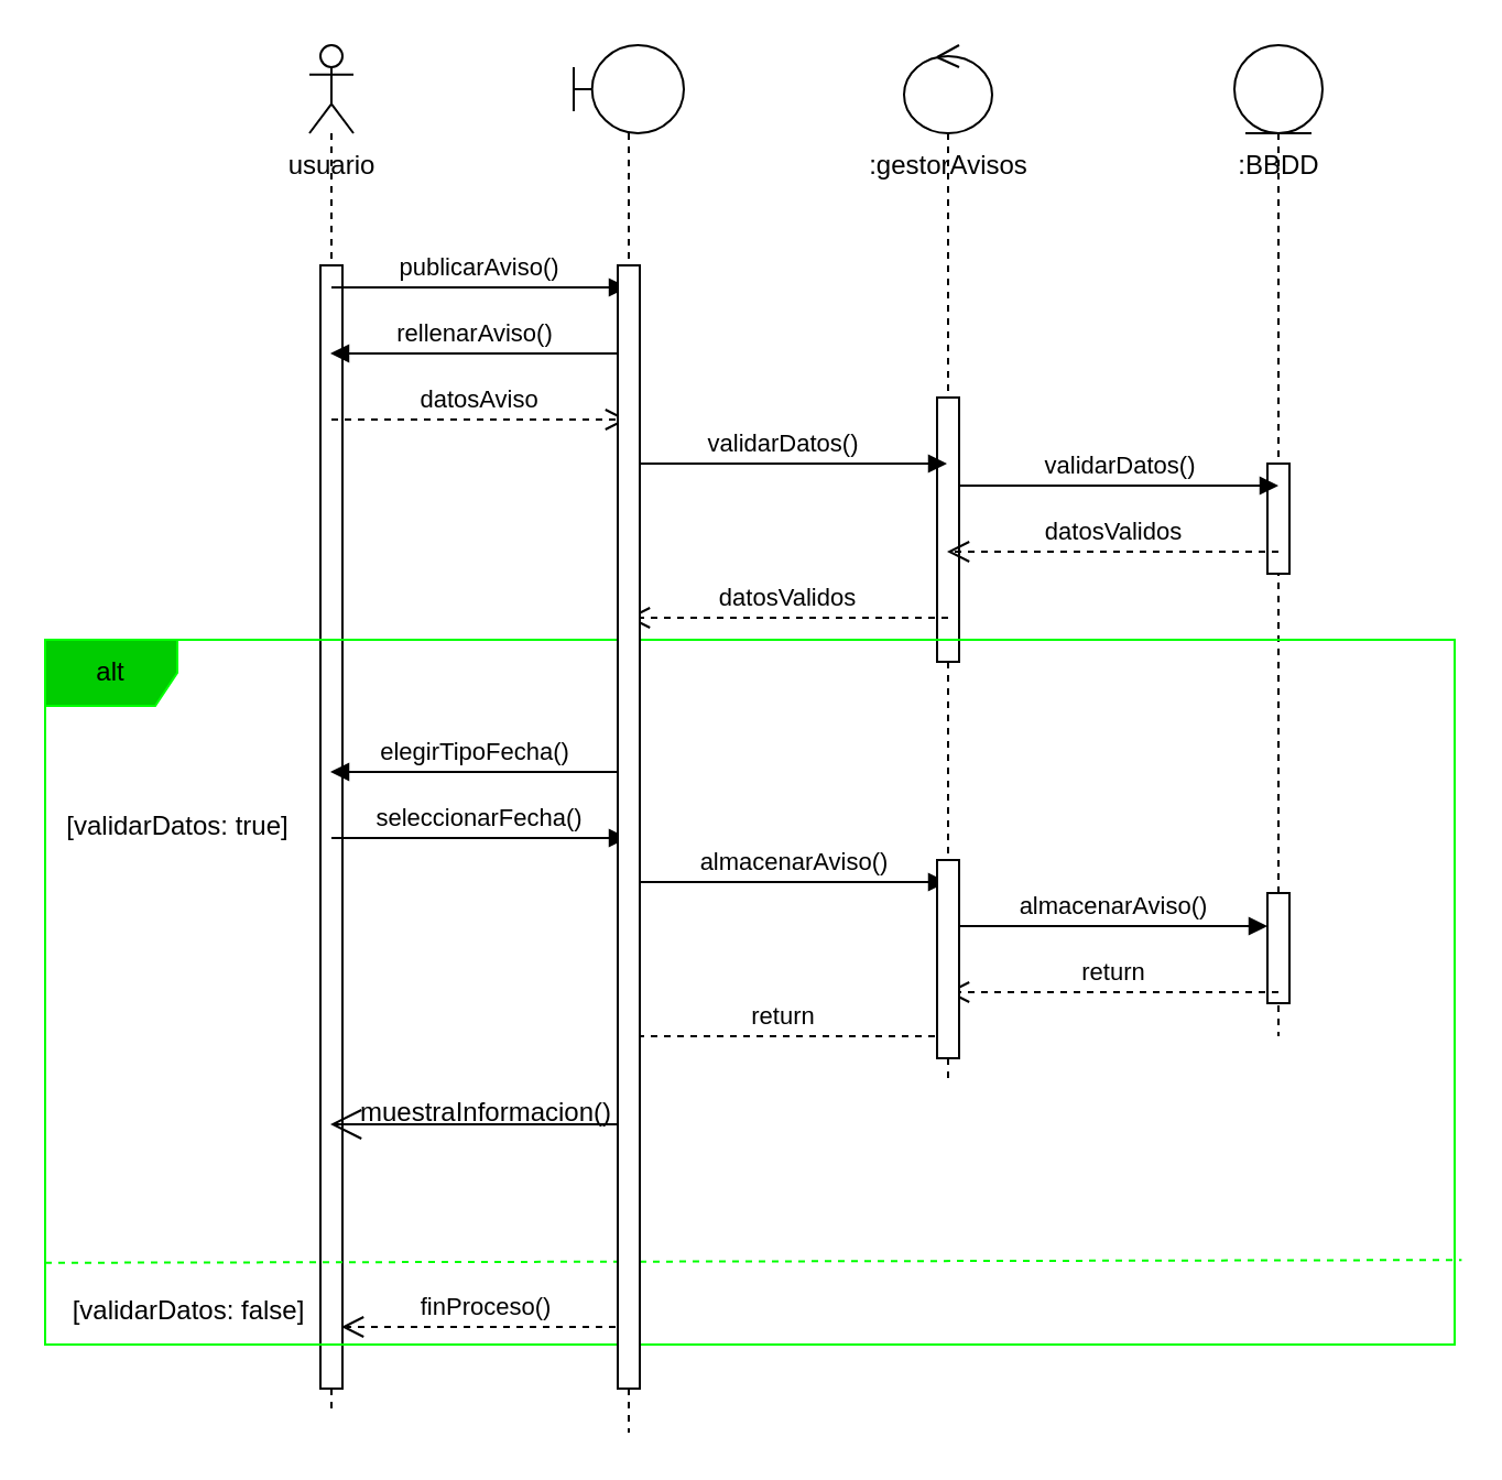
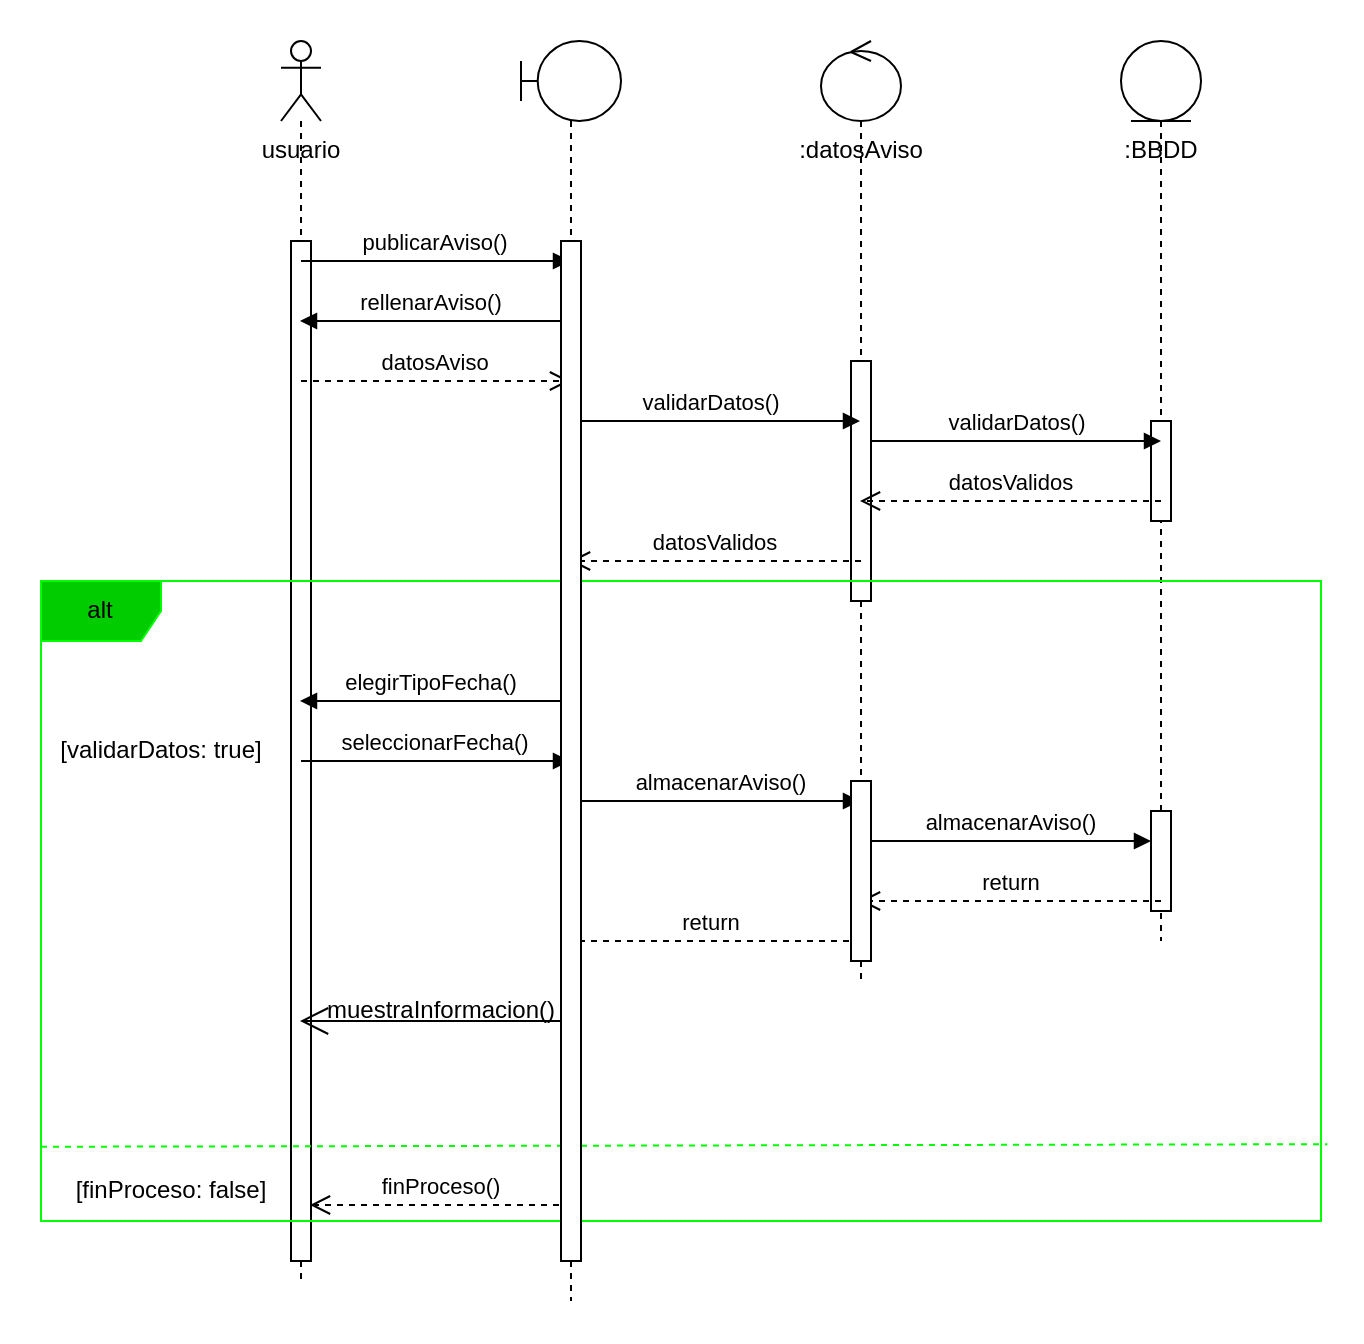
  <mxCell id="0" />
  <mxCell id="1" parent="0" />
  <mxCell id="2" value="" style="shape=umlLifeline;perimeter=lifelinePerimeter;whiteSpace=wrap;html=1;container=1;dropTarget=0;collapsible=0;recursiveResize=0;outlineConnect=0;portConstraint=eastwest;newEdgeStyle={&quot;curved&quot;:0,&quot;rounded&quot;:0};participant=umlActor;" vertex="1" parent="1"><mxGeometry x="140" y="20" width="20" height="620" as="geometry" /></mxCell>
  <mxCell id="3" value="" style="html=1;points=[[0,0,0,0,5],[0,1,0,0,-5],[1,0,0,0,5],[1,1,0,0,-5]];perimeter=orthogonalPerimeter;outlineConnect=0;targetShapes=umlLifeline;portConstraint=eastwest;newEdgeStyle={&quot;curved&quot;:0,&quot;rounded&quot;:0};" vertex="1" parent="2"><mxGeometry x="5" y="100" width="10" height="510" as="geometry" /></mxCell>
  <mxCell id="4" value="" style="shape=umlLifeline;perimeter=lifelinePerimeter;whiteSpace=wrap;html=1;container=1;dropTarget=0;collapsible=0;recursiveResize=0;outlineConnect=0;portConstraint=eastwest;newEdgeStyle={&quot;curved&quot;:0,&quot;rounded&quot;:0};participant=umlBoundary;" vertex="1" parent="1"><mxGeometry x="260" y="20" width="50" height="630" as="geometry" /></mxCell>
  <mxCell id="5" value="usuario" style="text;html=1;align=center;verticalAlign=middle;resizable=0;points=[];autosize=1;strokeColor=none;fillColor=none;" vertex="1" parent="1"><mxGeometry x="120" y="60" width="60" height="30" as="geometry" /></mxCell>
  <mxCell id="6" value="" style="shape=umlLifeline;perimeter=lifelinePerimeter;whiteSpace=wrap;html=1;container=1;dropTarget=0;collapsible=0;recursiveResize=0;outlineConnect=0;portConstraint=eastwest;newEdgeStyle={&quot;curved&quot;:0,&quot;rounded&quot;:0};participant=umlControl;" vertex="1" parent="1"><mxGeometry x="410" y="20" width="40" height="470" as="geometry" /></mxCell>
  <mxCell id="7" value="" style="html=1;points=[[0,0,0,0,5],[0,1,0,0,-5],[1,0,0,0,5],[1,1,0,0,-5]];perimeter=orthogonalPerimeter;outlineConnect=0;targetShapes=umlLifeline;portConstraint=eastwest;newEdgeStyle={&quot;curved&quot;:0,&quot;rounded&quot;:0};" vertex="1" parent="6"><mxGeometry x="15" y="160" width="10" height="120" as="geometry" /></mxCell>
- <mxCell id="8" value=":gestorAvisos" style="text;html=1;align=center;verticalAlign=middle;resizable=0;points=[];autosize=1;strokeColor=none;fillColor=none;" vertex="1" parent="1"><mxGeometry x="380" y="60" width="100" height="30" as="geometry" /></mxCell>
+ <mxCell id="8" value=":datosAviso" style="text;html=1;align=center;verticalAlign=middle;resizable=0;points=[];autosize=1;strokeColor=none;fillColor=none;" vertex="1" parent="1"><mxGeometry x="380" y="60" width="100" height="30" as="geometry" /></mxCell>
  <mxCell id="9" value="" style="shape=umlLifeline;perimeter=lifelinePerimeter;whiteSpace=wrap;html=1;container=1;dropTarget=0;collapsible=0;recursiveResize=0;outlineConnect=0;portConstraint=eastwest;newEdgeStyle={&quot;curved&quot;:0,&quot;rounded&quot;:0};participant=umlEntity;" vertex="1" parent="1"><mxGeometry x="560" y="20" width="40" height="450" as="geometry" /></mxCell>
  <mxCell id="10" value="" style="html=1;points=[[0,0,0,0,5],[0,1,0,0,-5],[1,0,0,0,5],[1,1,0,0,-5]];perimeter=orthogonalPerimeter;outlineConnect=0;targetShapes=umlLifeline;portConstraint=eastwest;newEdgeStyle={&quot;curved&quot;:0,&quot;rounded&quot;:0};" vertex="1" parent="9"><mxGeometry x="15" y="190" width="10" height="50" as="geometry" /></mxCell>
  <mxCell id="11" value="" style="html=1;points=[[0,0,0,0,5],[0,1,0,0,-5],[1,0,0,0,5],[1,1,0,0,-5]];perimeter=orthogonalPerimeter;outlineConnect=0;targetShapes=umlLifeline;portConstraint=eastwest;newEdgeStyle={&quot;curved&quot;:0,&quot;rounded&quot;:0};" vertex="1" parent="9"><mxGeometry x="15" y="385" width="10" height="50" as="geometry" /></mxCell>
  <mxCell id="12" value=":BBDD" style="text;html=1;align=center;verticalAlign=middle;resizable=0;points=[];autosize=1;strokeColor=none;fillColor=none;" vertex="1" parent="1"><mxGeometry x="550" y="60" width="60" height="30" as="geometry" /></mxCell>
  <mxCell id="13" value="publicarAviso()" style="html=1;verticalAlign=bottom;endArrow=block;curved=0;rounded=0;" edge="1" parent="1" target="4"><mxGeometry width="80" relative="1" as="geometry"><mxPoint x="150" y="130" as="sourcePoint" /><mxPoint x="230" y="130" as="targetPoint" /></mxGeometry></mxCell>
  <mxCell id="14" value="rellenarAviso()" style="html=1;verticalAlign=bottom;endArrow=block;curved=0;rounded=0;" edge="1" parent="1" target="2"><mxGeometry width="80" relative="1" as="geometry"><mxPoint x="280" y="160" as="sourcePoint" /><mxPoint x="360" y="160" as="targetPoint" /></mxGeometry></mxCell>
  <mxCell id="15" value="datosAviso" style="html=1;verticalAlign=bottom;endArrow=open;dashed=1;endSize=8;curved=0;rounded=0;" edge="1" parent="1" target="4"><mxGeometry relative="1" as="geometry"><mxPoint x="150" y="190" as="sourcePoint" /><mxPoint x="70" y="190" as="targetPoint" /></mxGeometry></mxCell>
  <mxCell id="16" value="validarDatos()" style="html=1;verticalAlign=bottom;endArrow=block;curved=0;rounded=0;" edge="1" parent="1" target="6"><mxGeometry width="80" relative="1" as="geometry"><mxPoint x="280" y="210" as="sourcePoint" /><mxPoint x="360" y="210" as="targetPoint" /></mxGeometry></mxCell>
  <mxCell id="17" value="validarDatos()" style="html=1;verticalAlign=bottom;endArrow=block;curved=0;rounded=0;" edge="1" parent="1" source="7"><mxGeometry width="80" relative="1" as="geometry"><mxPoint x="430" y="220" as="sourcePoint" /><mxPoint x="580" y="220" as="targetPoint" /></mxGeometry></mxCell>
  <mxCell id="18" value="datosValidos" style="html=1;verticalAlign=bottom;endArrow=open;dashed=1;endSize=8;curved=0;rounded=0;" edge="1" parent="1" target="6"><mxGeometry x="-0.003" relative="1" as="geometry"><mxPoint x="580" y="250" as="sourcePoint" /><mxPoint x="500" y="250" as="targetPoint" /><mxPoint as="offset" /></mxGeometry></mxCell>
  <mxCell id="19" value="datosValidos" style="html=1;verticalAlign=bottom;endArrow=open;dashed=1;endSize=8;curved=0;rounded=0;" edge="1" parent="1" target="4"><mxGeometry relative="1" as="geometry"><mxPoint x="430" y="280" as="sourcePoint" /><mxPoint x="350" y="280" as="targetPoint" /></mxGeometry></mxCell>
  <mxCell id="20" value="alt" style="shape=umlFrame;whiteSpace=wrap;html=1;pointerEvents=0;fillColor=#00CC00;strokeColor=#00FF00;" vertex="1" parent="1"><mxGeometry y="290" width="640" height="320" as="geometry" x="20" /></mxCell>
  <mxCell id="21" value="[validarDatos: true]" style="text;html=1;align=center;verticalAlign=middle;resizable=0;points=[];autosize=1;strokeColor=none;fillColor=none;" vertex="1" parent="1"><mxGeometry y="360" width="120" height="30" as="geometry" x="20" /></mxCell>
- <mxCell id="22" value="[validarDatos: false]" style="text;html=1;align=center;verticalAlign=middle;resizable=0;points=[];autosize=1;strokeColor=none;fillColor=none;" vertex="1" parent="1"><mxGeometry y="580" width="130" height="30" as="geometry" x="20" /></mxCell>
+ <mxCell id="22" value="[finProceso: false]" style="text;html=1;align=center;verticalAlign=middle;resizable=0;points=[];autosize=1;strokeColor=none;fillColor=none;" vertex="1" parent="1"><mxGeometry y="580" width="130" height="30" as="geometry" x="20" /></mxCell>
  <mxCell id="23" value="" style="endArrow=none;dashed=1;html=1;rounded=0;strokeColor=#00FF00;exitX=0;exitY=0.884;exitDx=0;exitDy=0;exitPerimeter=0;entryX=1.005;entryY=0.88;entryDx=0;entryDy=0;entryPerimeter=0;" edge="1" parent="1" source="20" target="20"><mxGeometry width="50" height="50" relative="1" as="geometry"><mxPoint y="510" as="sourcePoint" x="20" /><mxPoint x="670" y="510" as="targetPoint" /></mxGeometry></mxCell>
  <mxCell id="24" value="finProceso()" style="html=1;verticalAlign=bottom;endArrow=open;dashed=1;endSize=8;curved=0;rounded=0;" edge="1" parent="1"><mxGeometry relative="1" as="geometry"><mxPoint x="285" y="602" as="sourcePoint" /><mxPoint x="154.5" y="602" as="targetPoint" /></mxGeometry></mxCell>
  <mxCell id="25" value="elegirTipoFecha()" style="html=1;verticalAlign=bottom;endArrow=block;curved=0;rounded=0;" edge="1" parent="1" target="2"><mxGeometry width="80" relative="1" as="geometry"><mxPoint x="280" y="350" as="sourcePoint" /><mxPoint x="360" y="350" as="targetPoint" /></mxGeometry></mxCell>
  <mxCell id="26" value="seleccionarFecha()" style="html=1;verticalAlign=bottom;endArrow=block;curved=0;rounded=0;" edge="1" parent="1" target="4"><mxGeometry width="80" relative="1" as="geometry"><mxPoint x="150" y="380" as="sourcePoint" /><mxPoint x="230" y="380" as="targetPoint" /></mxGeometry></mxCell>
  <mxCell id="27" value="almacenarAviso()" style="html=1;verticalAlign=bottom;endArrow=block;curved=0;rounded=0;" edge="1" parent="1" target="6"><mxGeometry width="80" relative="1" as="geometry"><mxPoint x="290" y="400" as="sourcePoint" /><mxPoint x="370" y="400" as="targetPoint" /></mxGeometry></mxCell>
  <mxCell id="28" value="almacenarAviso()" style="html=1;verticalAlign=bottom;endArrow=block;curved=0;rounded=0;" edge="1" parent="1" target="11"><mxGeometry width="80" relative="1" as="geometry"><mxPoint x="434" y="420" as="sourcePoint" /><mxPoint x="550" y="420" as="targetPoint" /></mxGeometry></mxCell>
  <mxCell id="29" value="return" style="html=1;verticalAlign=bottom;endArrow=open;dashed=1;endSize=8;curved=0;rounded=0;" edge="1" parent="1" target="6"><mxGeometry relative="1" as="geometry"><mxPoint x="580" y="450" as="sourcePoint" /><mxPoint x="500" y="450" as="targetPoint" /></mxGeometry></mxCell>
  <mxCell id="30" value="return" style="html=1;verticalAlign=bottom;endArrow=open;dashed=1;endSize=8;curved=0;rounded=0;" edge="1" parent="1"><mxGeometry relative="1" as="geometry"><mxPoint x="430" y="470" as="sourcePoint" /><mxPoint x="280" y="470" as="targetPoint" /></mxGeometry></mxCell>
  <mxCell id="31" value="" style="endArrow=open;endFill=1;endSize=12;html=1;rounded=0;" edge="1" parent="1" target="2"><mxGeometry width="160" relative="1" as="geometry"><mxPoint x="280" y="510" as="sourcePoint" /><mxPoint x="440" y="510" as="targetPoint" /></mxGeometry></mxCell>
  <mxCell id="32" value="muestraInformacion()" style="text;html=1;align=center;verticalAlign=middle;resizable=0;points=[];autosize=1;strokeColor=none;fillColor=none;" vertex="1" parent="1"><mxGeometry x="150" y="490" width="140" height="30" as="geometry" /></mxCell>
  <mxCell id="33" value="" style="html=1;points=[[0,0,0,0,5],[0,1,0,0,-5],[1,0,0,0,5],[1,1,0,0,-5]];perimeter=orthogonalPerimeter;outlineConnect=0;targetShapes=umlLifeline;portConstraint=eastwest;newEdgeStyle={&quot;curved&quot;:0,&quot;rounded&quot;:0};" vertex="1" parent="1"><mxGeometry x="280" y="120" width="10" height="510" as="geometry" /></mxCell>
  <mxCell id="34" value="" style="html=1;points=[[0,0,0,0,5],[0,1,0,0,-5],[1,0,0,0,5],[1,1,0,0,-5]];perimeter=orthogonalPerimeter;outlineConnect=0;targetShapes=umlLifeline;portConstraint=eastwest;newEdgeStyle={&quot;curved&quot;:0,&quot;rounded&quot;:0};" vertex="1" parent="1"><mxGeometry x="425" y="390" width="10" height="90" as="geometry" /></mxCell>
